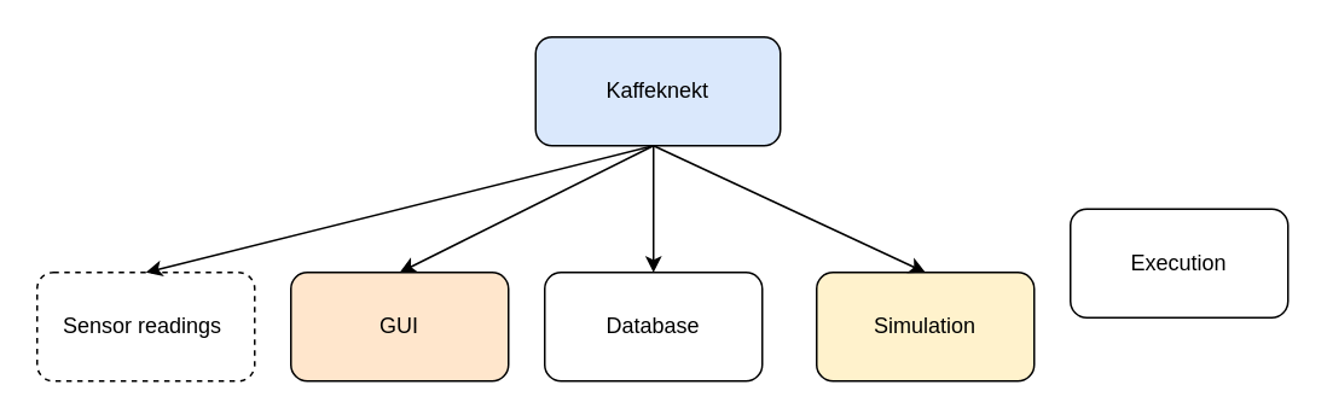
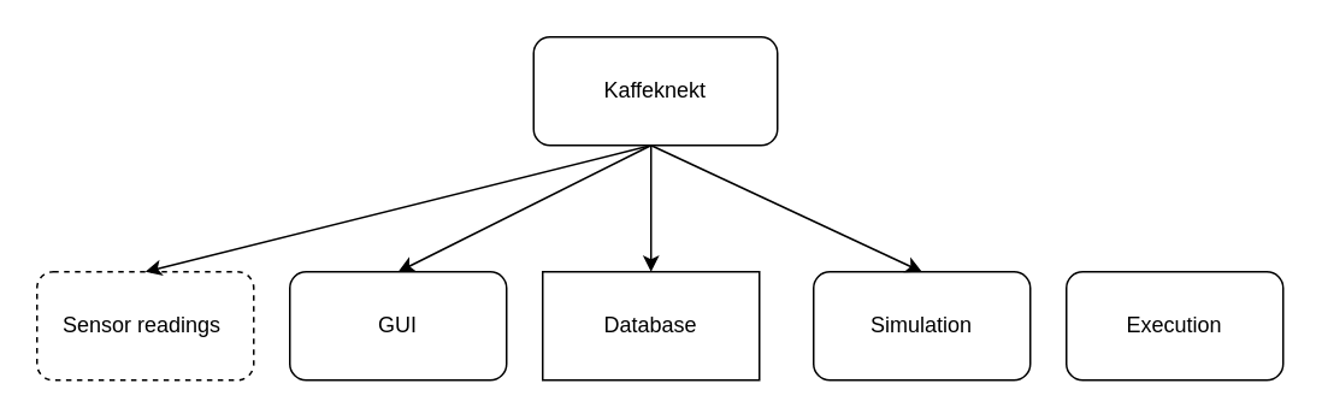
  <mxCell id="0" />
  <mxCell id="1" parent="0" />
- <mxCell id="2" value="Kaffeknekt" style="rounded=1;whiteSpace=wrap;html=1;fillColor=#dae8fc;" vertex="1" parent="1"><mxGeometry x="295" y="20" width="135" height="60" as="geometry" /></mxCell>
- <mxCell id="3" value="Execution" style="rounded=1;whiteSpace=wrap;html=1;" vertex="1" parent="1"><mxGeometry x="590" y="115" width="120" height="60" as="geometry" /></mxCell>
- <mxCell id="4" value="GUI" style="rounded=1;whiteSpace=wrap;html=1;fillColor=#ffe6cc;" vertex="1" parent="1"><mxGeometry x="160" y="150" width="120" height="60" as="geometry" /></mxCell>
- <mxCell id="5" value="Simulation" style="rounded=1;whiteSpace=wrap;html=1;fillColor=#fff2cc;" vertex="1" parent="1"><mxGeometry x="450" y="150" width="120" height="60" as="geometry" /></mxCell>
- <mxCell id="6" value="Database" style="rounded=1;whiteSpace=wrap;html=1;" vertex="1" parent="1"><mxGeometry x="300" y="150" width="120" height="60" as="geometry" /></mxCell>
+ <mxCell id="2" value="Kaffeknekt" style="rounded=1;whiteSpace=wrap;html=1;" vertex="1" parent="1"><mxGeometry x="295" y="20" width="135" height="60" as="geometry" /></mxCell>
+ <mxCell id="3" value="Execution" style="rounded=1;whiteSpace=wrap;html=1;" vertex="1" parent="1"><mxGeometry x="590" y="150" width="120" height="60" as="geometry" /></mxCell>
+ <mxCell id="4" value="GUI" style="rounded=1;whiteSpace=wrap;html=1;" vertex="1" parent="1"><mxGeometry x="160" y="150" width="120" height="60" as="geometry" /></mxCell>
+ <mxCell id="5" value="Simulation" style="rounded=1;whiteSpace=wrap;html=1;" vertex="1" parent="1"><mxGeometry x="450" y="150" width="120" height="60" as="geometry" /></mxCell>
+ <mxCell id="6" value="Database" style="whiteSpace=wrap;html=1;rounded=0;" vertex="1" parent="1"><mxGeometry x="300" y="150" width="120" height="60" as="geometry" /></mxCell>
  <mxCell id="7" value="Sensor readings&amp;nbsp;" style="rounded=1;whiteSpace=wrap;html=1;dashed=1;" vertex="1" parent="1"><mxGeometry x="20" y="150" width="120" height="60" as="geometry" /></mxCell>
  <mxCell id="8" value="" style="endArrow=classic;html=1;rounded=0;" edge="1" parent="1"><mxGeometry width="50" height="50" relative="1" as="geometry"><mxPoint x="360" y="80" as="sourcePoint" /><mxPoint x="510" y="150" as="targetPoint" /></mxGeometry></mxCell>
  <mxCell id="9" value="" style="endArrow=classic;html=1;rounded=0;entryX=0.5;entryY=0;entryDx=0;entryDy=0;" edge="1" parent="1" target="6"><mxGeometry width="50" height="50" relative="1" as="geometry"><mxPoint x="360" y="80" as="sourcePoint" /><mxPoint x="420" y="70" as="targetPoint" /></mxGeometry></mxCell>
  <mxCell id="10" value="" style="endArrow=classic;html=1;rounded=0;entryX=0.5;entryY=0;entryDx=0;entryDy=0;" edge="1" parent="1" target="4"><mxGeometry width="50" height="50" relative="1" as="geometry"><mxPoint x="360" y="80" as="sourcePoint" /><mxPoint x="420" y="50" as="targetPoint" /></mxGeometry></mxCell>
  <mxCell id="11" value="" style="endArrow=classic;html=1;rounded=0;entryX=0.5;entryY=0;entryDx=0;entryDy=0;" edge="1" parent="1" target="7"><mxGeometry width="50" height="50" relative="1" as="geometry"><mxPoint x="360" y="80" as="sourcePoint" /><mxPoint x="420" y="50" as="targetPoint" /></mxGeometry></mxCell>
